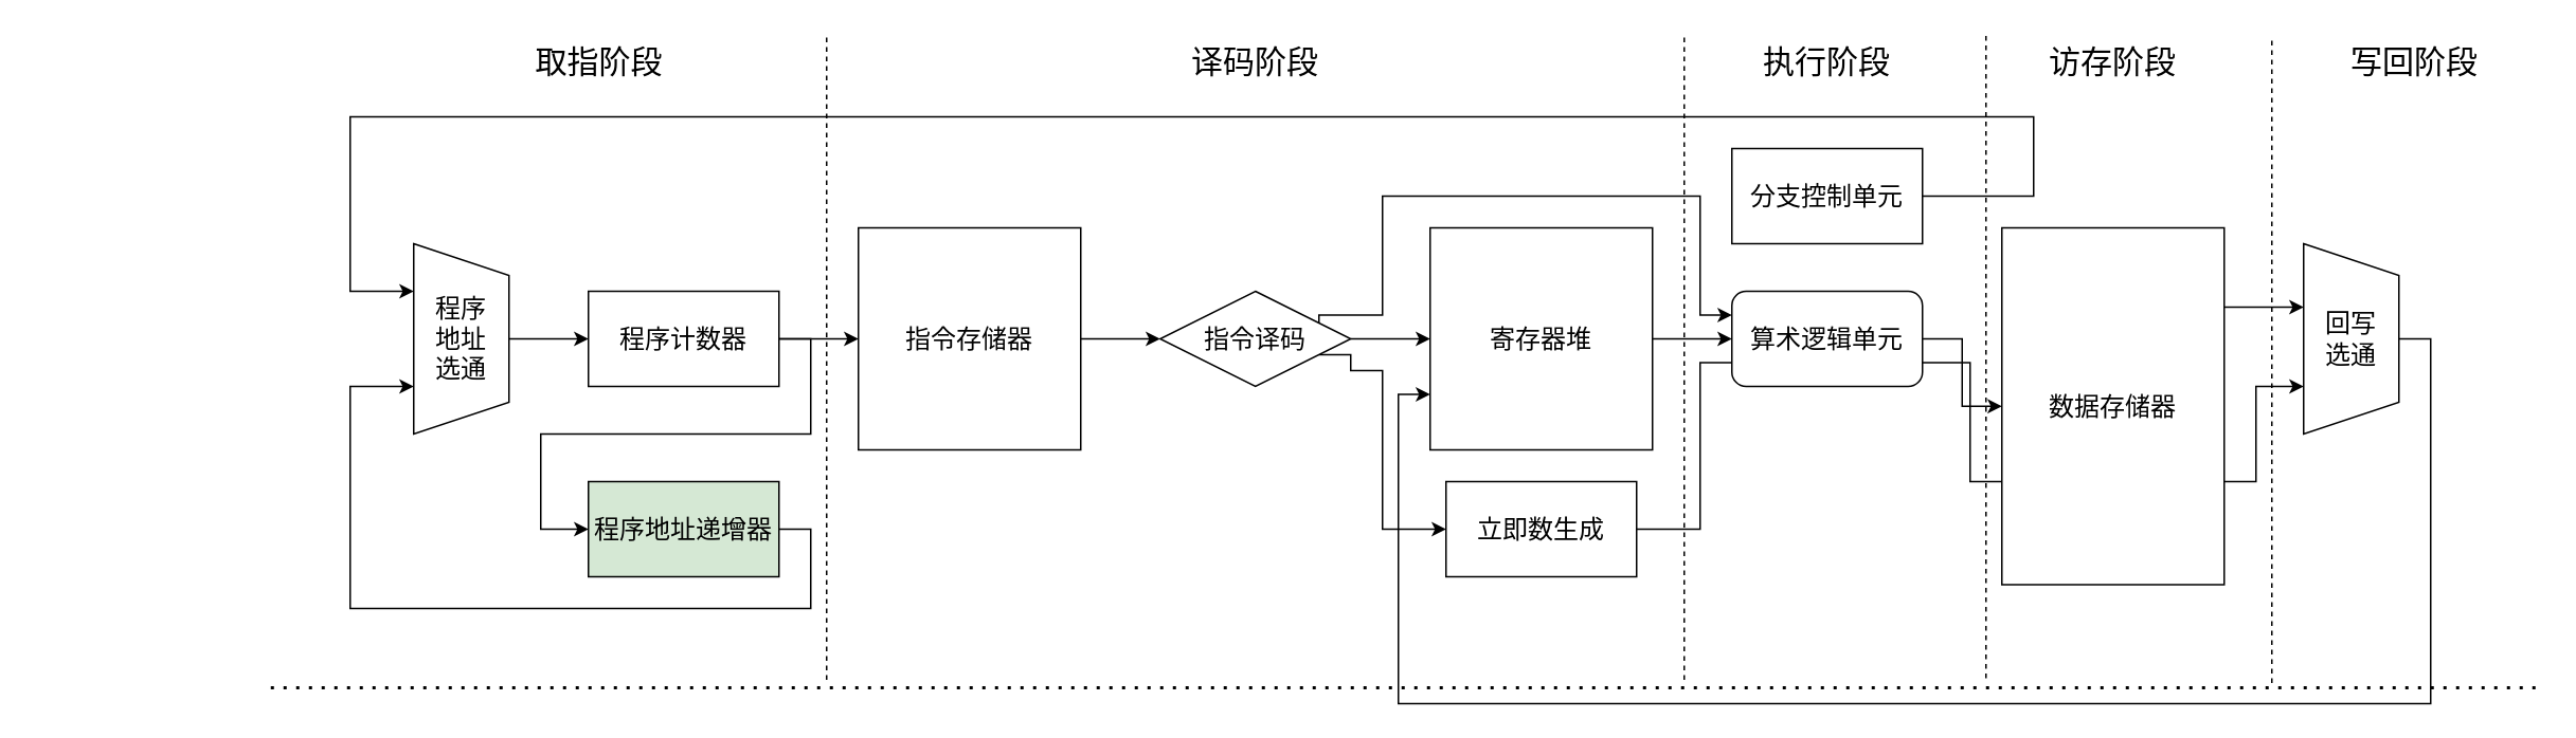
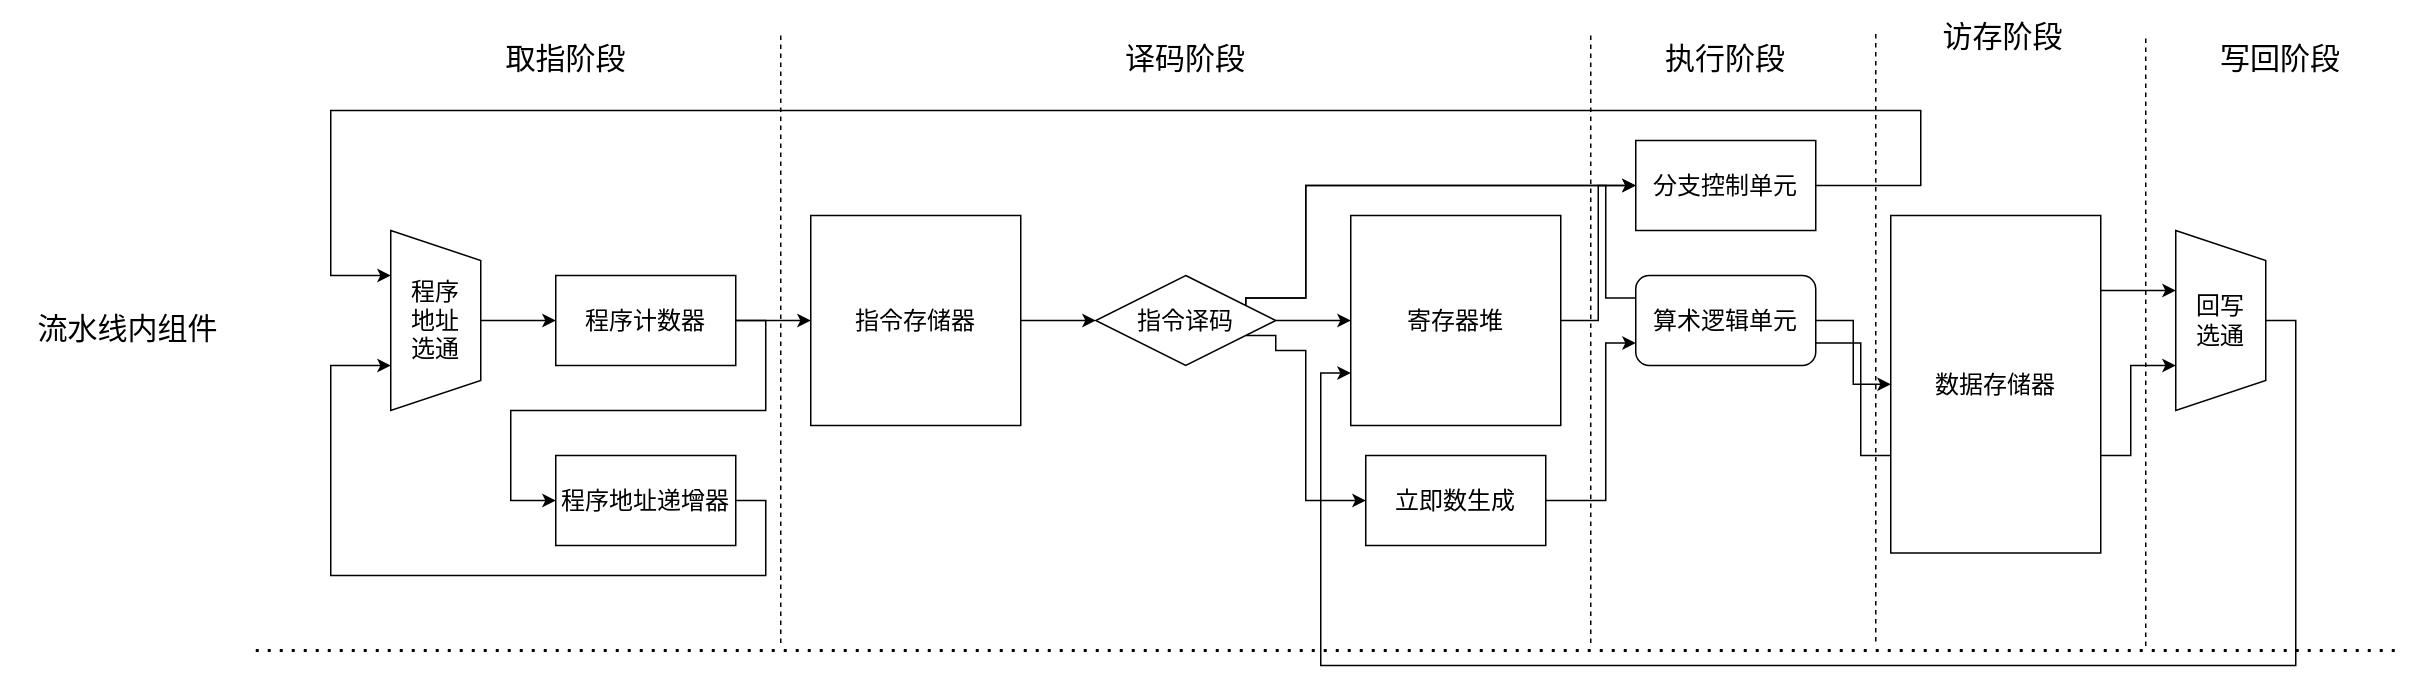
  <mxCell id="0" />
  <mxCell id="1" parent="0" />
  <mxCell id="2" style="edgeStyle=orthogonalEdgeStyle;rounded=0;orthogonalLoop=1;jettySize=auto;html=1;exitX=1;exitY=0.5;exitDx=0;exitDy=0;entryX=0;entryY=0.5;entryDx=0;entryDy=0;fontFamily=Helvetica;fontSize=16;" edge="1" parent="1" source="4" target="6"><mxGeometry relative="1" as="geometry" /></mxCell>
  <mxCell id="3" style="edgeStyle=orthogonalEdgeStyle;rounded=0;orthogonalLoop=1;jettySize=auto;html=1;exitX=1;exitY=0.5;exitDx=0;exitDy=0;entryX=0;entryY=0.5;entryDx=0;entryDy=0;fontFamily=Helvetica;fontSize=16;" edge="1" parent="1" source="4" target="26"><mxGeometry relative="1" as="geometry"><Array as="points"><mxPoint x="510" y="213" /><mxPoint x="510" y="273" /><mxPoint x="340" y="273" /><mxPoint x="340" y="333" /></Array></mxGeometry></mxCell>
  <mxCell id="4" value="程序计数器" style="rounded=0;whiteSpace=wrap;html=1;strokeWidth=1;fontFamily=Helvetica;fontSize=16;" vertex="1" parent="1"><mxGeometry x="370" y="183" width="120" height="60" as="geometry" /></mxCell>
  <mxCell id="5" style="edgeStyle=orthogonalEdgeStyle;rounded=0;orthogonalLoop=1;jettySize=auto;html=1;exitX=1;exitY=0.5;exitDx=0;exitDy=0;fontFamily=Helvetica;fontSize=16;" edge="1" parent="1" source="6" target="13"><mxGeometry relative="1" as="geometry" /></mxCell>
  <mxCell id="6" value="指令存储器&lt;br&gt;" style="whiteSpace=wrap;html=1;aspect=fixed;fontFamily=Helvetica;fontSize=16;strokeWidth=1;" vertex="1" parent="1"><mxGeometry x="540" y="143" width="140" height="140" as="geometry" /></mxCell>
- <mxCell id="7" value="" style="edgeStyle=orthogonalEdgeStyle;rounded=0;orthogonalLoop=1;jettySize=auto;html=1;fontFamily=Helvetica;fontSize=16;" edge="1" parent="1" source="8" target="16"><mxGeometry relative="1" as="geometry" /></mxCell>
+ <mxCell id="7" value="" style="edgeStyle=orthogonalEdgeStyle;rounded=0;orthogonalLoop=1;jettySize=auto;html=1;fontFamily=Helvetica;fontSize=16;" edge="1" parent="1" source="8" target="28"><mxGeometry relative="1" as="geometry" /></mxCell>
  <mxCell id="8" value="寄存器堆&lt;br&gt;" style="whiteSpace=wrap;html=1;aspect=fixed;fontFamily=Helvetica;fontSize=16;strokeWidth=1;" vertex="1" parent="1"><mxGeometry x="900" y="143" width="140" height="140" as="geometry" /></mxCell>
  <mxCell id="9" style="edgeStyle=orthogonalEdgeStyle;rounded=0;orthogonalLoop=1;jettySize=auto;html=1;exitX=1;exitY=0.5;exitDx=0;exitDy=0;entryX=0;entryY=0.5;entryDx=0;entryDy=0;fontFamily=Helvetica;fontSize=16;" edge="1" parent="1" source="13" target="8"><mxGeometry relative="1" as="geometry" /></mxCell>
  <mxCell id="10" style="edgeStyle=orthogonalEdgeStyle;rounded=0;orthogonalLoop=1;jettySize=auto;html=1;entryX=0;entryY=0.5;entryDx=0;entryDy=0;fontFamily=Helvetica;fontSize=16;exitX=1;exitY=0.75;exitDx=0;exitDy=0;" edge="1" parent="1" source="13" target="20"><mxGeometry relative="1" as="geometry"><mxPoint x="850" y="243" as="sourcePoint" /><Array as="points"><mxPoint x="850" y="233" /><mxPoint x="870" y="233" /><mxPoint x="870" y="333" /></Array></mxGeometry></mxCell>
- <mxCell id="11" style="edgeStyle=orthogonalEdgeStyle;rounded=0;orthogonalLoop=1;jettySize=auto;html=1;exitX=1;exitY=0.25;exitDx=0;exitDy=0;fontFamily=Helvetica;fontSize=16;entryX=0;entryY=0.25;entryDx=0;entryDy=0;" edge="1" parent="1" source="13" target="16"><mxGeometry relative="1" as="geometry"><mxPoint x="870" y="113" as="targetPoint" /><Array as="points"><mxPoint x="870" y="198" /><mxPoint x="870" y="123" /><mxPoint x="1070" y="123" /><mxPoint x="1070" y="198" /></Array></mxGeometry></mxCell>
+ <mxCell id="11" style="edgeStyle=orthogonalEdgeStyle;rounded=0;orthogonalLoop=1;jettySize=auto;html=1;exitX=1;exitY=0.25;exitDx=0;exitDy=0;fontFamily=Helvetica;fontSize=16;entryX=0;entryY=0.25;entryDx=0;entryDy=0;endArrow=none;" edge="1" parent="1" source="13" target="16"><mxGeometry relative="1" as="geometry"><mxPoint x="870" y="113" as="targetPoint" /><Array as="points"><mxPoint x="870" y="198" /><mxPoint x="870" y="123" /><mxPoint x="1070" y="123" /><mxPoint x="1070" y="198" /></Array></mxGeometry></mxCell>
+ <mxCell id="12" style="edgeStyle=orthogonalEdgeStyle;rounded=0;orthogonalLoop=1;jettySize=auto;html=1;exitX=1;exitY=0.25;exitDx=0;exitDy=0;entryX=0;entryY=0.5;entryDx=0;entryDy=0;fontFamily=Helvetica;fontSize=16;" edge="1" parent="1" source="13" target="28"><mxGeometry relative="1" as="geometry"><Array as="points"><mxPoint x="870" y="198" /><mxPoint x="870" y="123" /></Array></mxGeometry></mxCell>
  <mxCell id="13" value="指令译码" style="rhombus;whiteSpace=wrap;html=1;fontFamily=Helvetica;fontSize=16;strokeWidth=1;" vertex="1" parent="1"><mxGeometry x="730" y="183" width="120" height="60" as="geometry" /></mxCell>
  <mxCell id="14" value="" style="edgeStyle=orthogonalEdgeStyle;rounded=0;orthogonalLoop=1;jettySize=auto;html=1;fontFamily=Helvetica;fontSize=16;" edge="1" parent="1" source="16" target="18"><mxGeometry relative="1" as="geometry" /></mxCell>
  <mxCell id="15" style="edgeStyle=orthogonalEdgeStyle;rounded=0;orthogonalLoop=1;jettySize=auto;html=1;exitX=1;exitY=0.75;exitDx=0;exitDy=0;fontFamily=Helvetica;fontSize=16;entryX=0.75;entryY=1;entryDx=0;entryDy=0;" edge="1" parent="1" source="16" target="22"><mxGeometry relative="1" as="geometry"><mxPoint x="1240" y="333" as="targetPoint" /><Array as="points"><mxPoint x="1240" y="228" /><mxPoint x="1240" y="303" /><mxPoint x="1420" y="303" /><mxPoint x="1420" y="243" /></Array></mxGeometry></mxCell>
  <mxCell id="16" value="算术逻辑单元" style="whiteSpace=wrap;html=1;fontFamily=Helvetica;fontSize=16;strokeWidth=1;rounded=1;" vertex="1" parent="1"><mxGeometry x="1090" y="183" width="120" height="60" as="geometry" /></mxCell>
  <mxCell id="17" value="" style="edgeStyle=orthogonalEdgeStyle;rounded=0;orthogonalLoop=1;jettySize=auto;html=1;fontFamily=Helvetica;fontSize=16;" edge="1" parent="1" source="18" target="22"><mxGeometry relative="1" as="geometry"><Array as="points"><mxPoint x="1420" y="193" /><mxPoint x="1420" y="193" /></Array></mxGeometry></mxCell>
  <mxCell id="18" value="数据存储器" style="whiteSpace=wrap;html=1;aspect=fixed;fontFamily=Helvetica;fontSize=16;strokeWidth=1;" vertex="1" parent="1"><mxGeometry x="1260" y="143" width="140" height="225" as="geometry" /></mxCell>
- <mxCell id="19" style="edgeStyle=orthogonalEdgeStyle;rounded=0;orthogonalLoop=1;jettySize=auto;html=1;exitX=1;exitY=0.5;exitDx=0;exitDy=0;entryX=0;entryY=0.75;entryDx=0;entryDy=0;fontFamily=Helvetica;fontSize=16;endArrow=none;" edge="1" parent="1" source="20" target="16"><mxGeometry relative="1" as="geometry"><Array as="points"><mxPoint x="1070" y="333" /><mxPoint x="1070" y="228" /></Array></mxGeometry></mxCell>
+ <mxCell id="19" style="edgeStyle=orthogonalEdgeStyle;rounded=0;orthogonalLoop=1;jettySize=auto;html=1;exitX=1;exitY=0.5;exitDx=0;exitDy=0;entryX=0;entryY=0.75;entryDx=0;entryDy=0;fontFamily=Helvetica;fontSize=16;" edge="1" parent="1" source="20" target="16"><mxGeometry relative="1" as="geometry"><Array as="points"><mxPoint x="1070" y="333" /><mxPoint x="1070" y="228" /></Array></mxGeometry></mxCell>
  <mxCell id="20" value="立即数生成" style="rounded=0;whiteSpace=wrap;html=1;fontFamily=Helvetica;fontSize=16;strokeWidth=1;" vertex="1" parent="1"><mxGeometry x="910" y="303" width="120" height="60" as="geometry" /></mxCell>
  <mxCell id="21" style="edgeStyle=orthogonalEdgeStyle;rounded=0;orthogonalLoop=1;jettySize=auto;html=1;exitX=0.5;exitY=0;exitDx=0;exitDy=0;entryX=0;entryY=0.75;entryDx=0;entryDy=0;fontFamily=Helvetica;fontSize=16;" edge="1" parent="1" source="22" target="8"><mxGeometry relative="1" as="geometry"><Array as="points"><mxPoint x="1530" y="213" /><mxPoint x="1530" y="443" /><mxPoint x="880" y="443" /><mxPoint x="880" y="248" /></Array></mxGeometry></mxCell>
  <mxCell id="22" value="回写&lt;br&gt;选通" style="shape=trapezoid;perimeter=trapezoidPerimeter;whiteSpace=wrap;html=1;fixedSize=1;fontFamily=Helvetica;fontSize=16;strokeWidth=1;direction=south;" vertex="1" parent="1"><mxGeometry x="1450" y="153" width="60" height="120" as="geometry" /></mxCell>
  <mxCell id="23" style="edgeStyle=orthogonalEdgeStyle;rounded=0;orthogonalLoop=1;jettySize=auto;html=1;exitX=0.5;exitY=0;exitDx=0;exitDy=0;entryX=0;entryY=0.5;entryDx=0;entryDy=0;fontFamily=Helvetica;fontSize=16;" edge="1" parent="1" source="24" target="4"><mxGeometry relative="1" as="geometry" /></mxCell>
  <mxCell id="24" value="程序&lt;br&gt;地址&lt;br&gt;选通" style="shape=trapezoid;perimeter=trapezoidPerimeter;whiteSpace=wrap;html=1;fixedSize=1;fontFamily=Helvetica;fontSize=16;strokeWidth=1;direction=south;labelBackgroundColor=none;gradientColor=none;fillColor=none;" vertex="1" parent="1"><mxGeometry x="260" y="153" width="60" height="120" as="geometry" /></mxCell>
  <mxCell id="25" style="edgeStyle=orthogonalEdgeStyle;rounded=0;orthogonalLoop=1;jettySize=auto;html=1;exitX=1;exitY=0.5;exitDx=0;exitDy=0;entryX=0.75;entryY=1;entryDx=0;entryDy=0;fontFamily=Helvetica;fontSize=16;" edge="1" parent="1" source="26" target="24"><mxGeometry relative="1" as="geometry"><Array as="points"><mxPoint x="510" y="333" /><mxPoint x="510" y="383" /><mxPoint x="220" y="383" /><mxPoint x="220" y="243" /></Array></mxGeometry></mxCell>
- <mxCell id="26" value="程序地址递增器" style="rounded=0;whiteSpace=wrap;html=1;strokeWidth=1;fontFamily=Helvetica;fontSize=16;fillColor=#d5e8d4;" vertex="1" parent="1"><mxGeometry x="370" y="303" width="120" height="60" as="geometry" /></mxCell>
+ <mxCell id="26" value="程序地址递增器" style="rounded=0;whiteSpace=wrap;html=1;strokeWidth=1;fontFamily=Helvetica;fontSize=16;" vertex="1" parent="1"><mxGeometry x="370" y="303" width="120" height="60" as="geometry" /></mxCell>
  <mxCell id="27" style="edgeStyle=orthogonalEdgeStyle;rounded=0;orthogonalLoop=1;jettySize=auto;html=1;exitX=1;exitY=0.5;exitDx=0;exitDy=0;fontFamily=Helvetica;fontSize=16;entryX=0.25;entryY=1;entryDx=0;entryDy=0;" edge="1" parent="1" source="28" target="24"><mxGeometry relative="1" as="geometry"><mxPoint x="480" y="163" as="targetPoint" /><Array as="points"><mxPoint x="1280" y="123" /><mxPoint x="1280" y="73" /><mxPoint x="220" y="73" /><mxPoint x="220" y="183" /></Array></mxGeometry></mxCell>
  <mxCell id="28" value="分支控制单元" style="rounded=0;whiteSpace=wrap;html=1;fontFamily=Helvetica;fontSize=16;strokeWidth=1;" vertex="1" parent="1"><mxGeometry x="1090" y="93" width="120" height="60" as="geometry" /></mxCell>
  <mxCell id="29" value="" style="endArrow=none;dashed=1;html=1;rounded=0;fontFamily=Helvetica;fontSize=16;" edge="1" parent="1"><mxGeometry width="50" height="50" relative="1" as="geometry"><mxPoint x="520" y="428" as="sourcePoint" /><mxPoint x="520" y="21" as="targetPoint" /></mxGeometry></mxCell>
  <mxCell id="30" value="" style="endArrow=none;dashed=1;html=1;rounded=0;fontFamily=Helvetica;fontSize=16;" edge="1" parent="1"><mxGeometry width="50" height="50" relative="1" as="geometry"><mxPoint x="1430" y="430" as="sourcePoint" /><mxPoint x="1430" as="targetPoint" y="23" /></mxGeometry></mxCell>
  <mxCell id="31" value="" style="endArrow=none;dashed=1;html=1;rounded=0;fontFamily=Helvetica;fontSize=16;" edge="1" parent="1"><mxGeometry width="50" height="50" relative="1" as="geometry"><mxPoint x="1060" y="428" as="sourcePoint" /><mxPoint x="1060" y="21" as="targetPoint" /></mxGeometry></mxCell>
  <mxCell id="32" value="" style="endArrow=none;dashed=1;html=1;rounded=0;fontFamily=Helvetica;fontSize=16;" edge="1" parent="1"><mxGeometry width="50" height="50" relative="1" as="geometry"><mxPoint x="1250" y="427" as="sourcePoint" /><mxPoint x="1250" y="20" as="targetPoint" /></mxGeometry></mxCell>
  <mxCell id="33" value="取指阶段" style="text;html=1;strokeColor=none;fillColor=none;align=center;verticalAlign=middle;whiteSpace=wrap;rounded=0;fontFamily=Helvetica;fontSize=20;" vertex="1" parent="1"><mxGeometry x="317" width="120" height="30" as="geometry" y="23" /></mxCell>
  <mxCell id="34" value="译码阶段" style="text;html=1;strokeColor=none;fillColor=none;align=center;verticalAlign=middle;whiteSpace=wrap;rounded=0;fontFamily=Helvetica;fontSize=20;" vertex="1" parent="1"><mxGeometry x="730" width="120" height="30" as="geometry" y="23" /></mxCell>
  <mxCell id="35" value="执行阶段" style="text;html=1;strokeColor=none;fillColor=none;align=center;verticalAlign=middle;whiteSpace=wrap;rounded=0;fontFamily=Helvetica;fontSize=20;" vertex="1" parent="1"><mxGeometry x="1090" width="120" height="30" as="geometry" y="23" /></mxCell>
- <mxCell id="36" value="访存阶段" style="text;html=1;strokeColor=none;fillColor=none;align=center;verticalAlign=middle;whiteSpace=wrap;rounded=0;fontFamily=Helvetica;fontSize=20;" vertex="1" parent="1"><mxGeometry x="1270" width="120" height="30" as="geometry" y="23" /></mxCell>
+ <mxCell id="36" value="访存阶段" style="text;html=1;strokeColor=none;fillColor=none;align=center;verticalAlign=middle;whiteSpace=wrap;rounded=0;fontFamily=Helvetica;fontSize=20;" vertex="1" parent="1"><mxGeometry x="1275" y="8" width="120" height="30" as="geometry" /></mxCell>
  <mxCell id="37" value="写回阶段" style="text;html=1;strokeColor=none;fillColor=none;align=center;verticalAlign=middle;whiteSpace=wrap;rounded=0;fontFamily=Helvetica;fontSize=20;" vertex="1" parent="1"><mxGeometry x="1460" width="120" height="30" as="geometry" y="23" /></mxCell>
  <mxCell id="38" value="" style="endArrow=none;dashed=1;html=1;dashPattern=1 3;strokeWidth=2;rounded=0;fontFamily=Helvetica;fontSize=16;fontColor=#000000;" edge="1" parent="1"><mxGeometry width="50" height="50" relative="1" as="geometry"><mxPoint x="170" y="433" as="sourcePoint" /><mxPoint x="1600" y="433" as="targetPoint" /></mxGeometry></mxCell>
+ <mxCell id="39" value="流水线内组件" style="text;html=1;strokeColor=none;fillColor=none;align=center;verticalAlign=middle;whiteSpace=wrap;rounded=0;labelBackgroundColor=none;fontFamily=Helvetica;fontSize=20;fontColor=#000000;" vertex="1" parent="1"><mxGeometry x="20" y="143" width="130" height="150" as="geometry" /></mxCell>
